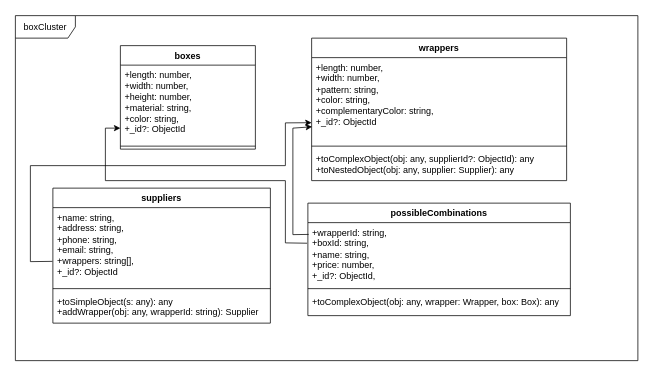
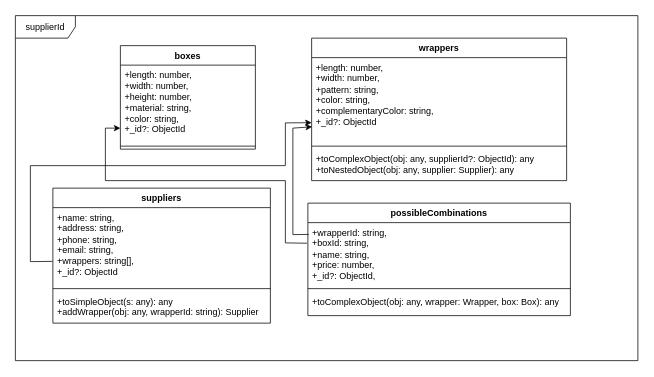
  <mxCell id="0" />
  <mxCell id="1" parent="0" />
  <mxCell id="2" value="boxes" style="swimlane;fontStyle=1;align=center;verticalAlign=top;childLayout=stackLayout;horizontal=1;startSize=26;horizontalStack=0;resizeParent=1;resizeParentMax=0;resizeLast=0;collapsible=1;marginBottom=0;whiteSpace=wrap;html=1;" vertex="1" parent="1"><mxGeometry x="160" y="60" width="180" height="138" as="geometry" /></mxCell>
  <mxCell id="3" value="&lt;div&gt;+length: number,&lt;/div&gt;&lt;div&gt;+width: number,&amp;nbsp;&lt;/div&gt;&lt;div&gt;+height: number,&amp;nbsp;&lt;/div&gt;&lt;div&gt;+material: string,&amp;nbsp;&lt;/div&gt;&lt;div&gt;+color: string,&lt;/div&gt;&lt;div&gt;+_id?: ObjectId&amp;nbsp;&lt;/div&gt;" style="text;strokeColor=none;fillColor=none;align=left;verticalAlign=top;spacingLeft=4;spacingRight=4;overflow=hidden;rotatable=0;points=[[0,0.5],[1,0.5]];portConstraint=eastwest;whiteSpace=wrap;html=1;" vertex="1" parent="2"><mxGeometry y="26" width="180" height="104" as="geometry" /></mxCell>
  <mxCell id="4" value="" style="line;strokeWidth=1;fillColor=none;align=left;verticalAlign=middle;spacingTop=-1;spacingLeft=3;spacingRight=3;rotatable=0;labelPosition=right;points=[];portConstraint=eastwest;strokeColor=inherit;" vertex="1" parent="2"><mxGeometry y="130" width="180" height="8" as="geometry" /></mxCell>
  <mxCell id="5" value="wrappers" style="swimlane;fontStyle=1;align=center;verticalAlign=top;childLayout=stackLayout;horizontal=1;startSize=26;horizontalStack=0;resizeParent=1;resizeParentMax=0;resizeLast=0;collapsible=1;marginBottom=0;whiteSpace=wrap;html=1;" vertex="1" parent="1"><mxGeometry x="415" y="50" width="340" height="190" as="geometry" /></mxCell>
  <mxCell id="6" value="&lt;div style=&quot;border-color: var(--border-color);&quot;&gt;+length: number,&lt;/div&gt;&lt;div style=&quot;border-color: var(--border-color);&quot;&gt;+width: number,&lt;/div&gt;&lt;div style=&quot;border-color: var(--border-color);&quot;&gt;+pattern: string,&lt;/div&gt;&lt;div style=&quot;border-color: var(--border-color);&quot;&gt;+color: string,&lt;/div&gt;&lt;div style=&quot;border-color: var(--border-color);&quot;&gt;+complementaryColor: string,&lt;/div&gt;&lt;div style=&quot;border-color: var(--border-color);&quot;&gt;+_id?: ObjectId&lt;/div&gt;" style="text;strokeColor=none;fillColor=none;align=left;verticalAlign=top;spacingLeft=4;spacingRight=4;overflow=hidden;rotatable=0;points=[[0,0.5],[1,0.5]];portConstraint=eastwest;whiteSpace=wrap;html=1;" vertex="1" parent="5"><mxGeometry y="26" width="340" height="114" as="geometry" /></mxCell>
  <mxCell id="7" value="" style="line;strokeWidth=1;fillColor=none;align=left;verticalAlign=middle;spacingTop=-1;spacingLeft=3;spacingRight=3;rotatable=0;labelPosition=right;points=[];portConstraint=eastwest;strokeColor=inherit;" vertex="1" parent="5"><mxGeometry y="140" width="340" height="8" as="geometry" /></mxCell>
  <mxCell id="8" value="+toComplexObject(obj: any, supplierId?: ObjectId): any&lt;br&gt;+toNestedObject(obj: any, supplier: Supplier): any" style="text;strokeColor=none;fillColor=none;align=left;verticalAlign=top;spacingLeft=4;spacingRight=4;overflow=hidden;rotatable=0;points=[[0,0.5],[1,0.5]];portConstraint=eastwest;whiteSpace=wrap;html=1;" vertex="1" parent="5"><mxGeometry y="148" width="340" height="42" as="geometry" /></mxCell>
  <mxCell id="9" value="suppliers" style="swimlane;fontStyle=1;align=center;verticalAlign=top;childLayout=stackLayout;horizontal=1;startSize=26;horizontalStack=0;resizeParent=1;resizeParentMax=0;resizeLast=0;collapsible=1;marginBottom=0;whiteSpace=wrap;html=1;" vertex="1" parent="1"><mxGeometry x="70" y="250" width="290" height="180" as="geometry" /></mxCell>
  <mxCell id="10" value="&lt;div&gt;+name: string,&lt;/div&gt;&lt;div&gt;+address: string,&lt;/div&gt;&lt;div&gt;+phone: string,&lt;/div&gt;&lt;div&gt;+email: string,&lt;/div&gt;&lt;div&gt;+wrappers: string[],&lt;/div&gt;&lt;div&gt;+_id?: ObjectId&lt;/div&gt;" style="text;strokeColor=none;fillColor=none;align=left;verticalAlign=top;spacingLeft=4;spacingRight=4;overflow=hidden;rotatable=0;points=[[0,0.5],[1,0.5]];portConstraint=eastwest;whiteSpace=wrap;html=1;" vertex="1" parent="9"><mxGeometry y="26" width="290" height="104" as="geometry" /></mxCell>
  <mxCell id="11" value="" style="line;strokeWidth=1;fillColor=none;align=left;verticalAlign=middle;spacingTop=-1;spacingLeft=3;spacingRight=3;rotatable=0;labelPosition=right;points=[];portConstraint=eastwest;strokeColor=inherit;" vertex="1" parent="9"><mxGeometry y="130" width="290" height="8" as="geometry" /></mxCell>
  <mxCell id="12" value="+toSimpleObject(s: any): any&lt;br&gt;+addWrapper(obj: any, wrapperId: string): Supplier" style="text;strokeColor=none;fillColor=none;align=left;verticalAlign=top;spacingLeft=4;spacingRight=4;overflow=hidden;rotatable=0;points=[[0,0.5],[1,0.5]];portConstraint=eastwest;whiteSpace=wrap;html=1;" vertex="1" parent="9"><mxGeometry y="138" width="290" height="42" as="geometry" /></mxCell>
  <mxCell id="13" value="possibleCombinations&lt;br&gt;" style="swimlane;fontStyle=1;align=center;verticalAlign=top;childLayout=stackLayout;horizontal=1;startSize=26;horizontalStack=0;resizeParent=1;resizeParentMax=0;resizeLast=0;collapsible=1;marginBottom=0;whiteSpace=wrap;html=1;" vertex="1" parent="1"><mxGeometry x="410" y="270" width="350" height="150" as="geometry" /></mxCell>
  <mxCell id="14" value="&lt;div&gt;+wrapperId: string,&lt;/div&gt;&lt;div&gt;+boxId: string,&lt;/div&gt;&lt;div&gt;+name: string,&lt;/div&gt;&lt;div&gt;+price: number,&lt;/div&gt;&lt;div&gt;+_id?: ObjectId,&lt;/div&gt;" style="text;strokeColor=none;fillColor=none;align=left;verticalAlign=top;spacingLeft=4;spacingRight=4;overflow=hidden;rotatable=0;points=[[0,0.5],[1,0.5]];portConstraint=eastwest;whiteSpace=wrap;html=1;" vertex="1" parent="13"><mxGeometry y="26" width="350" height="84" as="geometry" /></mxCell>
  <mxCell id="15" value="" style="line;strokeWidth=1;fillColor=none;align=left;verticalAlign=middle;spacingTop=-1;spacingLeft=3;spacingRight=3;rotatable=0;labelPosition=right;points=[];portConstraint=eastwest;strokeColor=inherit;" vertex="1" parent="13"><mxGeometry y="110" width="350" height="8" as="geometry" /></mxCell>
  <mxCell id="16" value="+toComplexObject(obj: any, wrapper: Wrapper, box: Box): any" style="text;strokeColor=none;fillColor=none;align=left;verticalAlign=top;spacingLeft=4;spacingRight=4;overflow=hidden;rotatable=0;points=[[0,0.5],[1,0.5]];portConstraint=eastwest;whiteSpace=wrap;html=1;" vertex="1" parent="13"><mxGeometry y="118" width="350" height="32" as="geometry" /></mxCell>
- <mxCell id="17" value="boxCluster" style="shape=umlFrame;whiteSpace=wrap;html=1;pointerEvents=0;width=80;height=30;" vertex="1" parent="1"><mxGeometry y="20" width="830" height="460" as="geometry" x="20" /></mxCell>
+ <mxCell id="17" value="supplierId" style="shape=umlFrame;whiteSpace=wrap;html=1;pointerEvents=0;width=80;height=30;" vertex="1" parent="1"><mxGeometry y="20" width="830" height="460" as="geometry" x="20" /></mxCell>
  <mxCell id="18" value="" style="endArrow=classic;html=1;rounded=0;exitX=-0.002;exitY=0.689;exitDx=0;exitDy=0;exitPerimeter=0;entryX=0;entryY=0.761;entryDx=0;entryDy=0;entryPerimeter=0;" edge="1" parent="1" source="10" target="6"><mxGeometry width="50" height="50" relative="1" as="geometry"><mxPoint x="70" y="340" as="sourcePoint" /><mxPoint x="410" y="160" as="targetPoint" /><Array as="points"><mxPoint x="40" y="348" /><mxPoint x="40" y="220" /><mxPoint x="380" y="220" /><mxPoint x="380" y="163" /></Array></mxGeometry></mxCell>
  <mxCell id="19" value="" style="endArrow=classic;html=1;rounded=0;entryX=0.002;entryY=0.809;entryDx=0;entryDy=0;entryPerimeter=0;exitX=0.003;exitY=0.187;exitDx=0;exitDy=0;exitPerimeter=0;" edge="1" parent="1" source="14" target="6"><mxGeometry width="50" height="50" relative="1" as="geometry"><mxPoint x="380" y="290" as="sourcePoint" /><mxPoint x="430" y="240" as="targetPoint" /><Array as="points"><mxPoint x="390" y="312" /><mxPoint x="390" y="170" /></Array></mxGeometry></mxCell>
  <mxCell id="20" value="" style="endArrow=classic;html=1;rounded=0;exitX=-0.003;exitY=0.327;exitDx=0;exitDy=0;exitPerimeter=0;" edge="1" parent="1" source="14"><mxGeometry width="50" height="50" relative="1" as="geometry"><mxPoint x="70" y="170" as="sourcePoint" /><mxPoint x="160" y="170" as="targetPoint" /><Array as="points"><mxPoint x="380" y="323" /><mxPoint x="380" y="240" /><mxPoint x="140" y="240" /><mxPoint x="140" y="170" /></Array></mxGeometry></mxCell>
